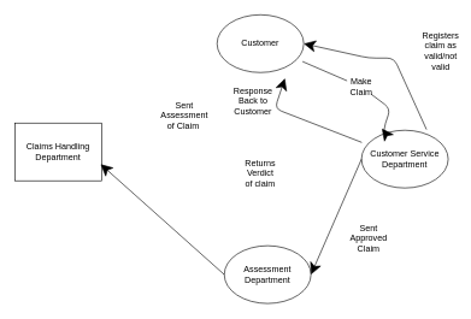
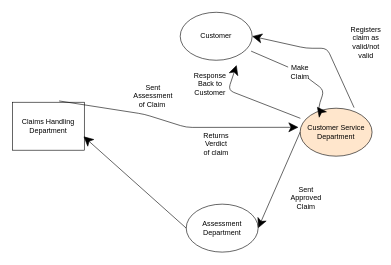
  <mxCell id="0" />
  <mxCell id="1" parent="0" />
  <mxCell id="2" value="Customer" style="ellipse;whiteSpace=wrap;html=1;hachureGap=4;pointerEvents=0;" vertex="1" parent="1"><mxGeometry x="300" y="20" width="120" height="80" as="geometry" /></mxCell>
- <mxCell id="3" value="Customer Service Department" style="ellipse;whiteSpace=wrap;html=1;hachureGap=4;pointerEvents=0;" vertex="1" parent="1"><mxGeometry x="500" y="180" width="120" height="80" as="geometry" /></mxCell>
+ <mxCell id="3" value="Customer Service Department" style="ellipse;whiteSpace=wrap;html=1;hachureGap=4;pointerEvents=0;fillColor=#ffe6cc;" vertex="1" parent="1"><mxGeometry x="500" y="180" width="120" height="80" as="geometry" /></mxCell>
  <mxCell id="4" value="Claims Handling Department" style="whiteSpace=wrap;html=1;hachureGap=4;pointerEvents=0;rounded=0;" vertex="1" parent="1"><mxGeometry x="20" y="170" width="120" height="80" as="geometry" /></mxCell>
  <mxCell id="5" value="Assessment Department" style="ellipse;whiteSpace=wrap;html=1;hachureGap=4;pointerEvents=0;" vertex="1" parent="1"><mxGeometry x="310" y="340" width="120" height="80" as="geometry" /></mxCell>
  <mxCell id="6" value="" style="endArrow=classic;html=1;startSize=14;endSize=14;targetPerimeterSpacing=8;startArrow=none;" edge="1" parent="1" source="7" target="3"><mxGeometry width="50" height="50" relative="1" as="geometry"><mxPoint x="370" y="230" as="sourcePoint" /><mxPoint x="420" y="180" as="targetPoint" /><Array as="points"><mxPoint x="540" y="150" /><mxPoint x="530" y="180" /></Array></mxGeometry></mxCell>
  <mxCell id="7" value="Make Claim" style="text;html=1;strokeColor=none;fillColor=none;align=center;verticalAlign=middle;whiteSpace=wrap;rounded=0;hachureGap=4;pointerEvents=0;" vertex="1" parent="1"><mxGeometry x="480" y="110" width="40" height="20" as="geometry" /></mxCell>
  <mxCell id="8" value="" style="endArrow=none;html=1;startSize=14;endSize=14;sourcePerimeterSpacing=8;" edge="1" parent="1" source="2" target="7"><mxGeometry width="50" height="50" relative="1" as="geometry"><mxPoint x="396.141" y="100.659" as="sourcePoint" /><mxPoint x="507.582" y="189.423" as="targetPoint" /><Array as="points" /></mxGeometry></mxCell>
  <mxCell id="9" value="Registers claim as valid/not valid" style="text;html=1;strokeColor=none;fillColor=none;align=center;verticalAlign=middle;whiteSpace=wrap;rounded=0;hachureGap=4;pointerEvents=0;" vertex="1" parent="1"><mxGeometry x="590" y="60" width="40" height="20" as="geometry" /></mxCell>
  <mxCell id="10" value="" style="endArrow=classic;html=1;startSize=14;endSize=14;sourcePerimeterSpacing=8;targetPerimeterSpacing=8;entryX=1;entryY=0.5;entryDx=0;entryDy=0;" edge="1" parent="1" target="2"><mxGeometry width="50" height="50" relative="1" as="geometry"><mxPoint x="590" y="179" as="sourcePoint" /><mxPoint x="420" y="140" as="targetPoint" /><Array as="points"><mxPoint x="545" y="80" /><mxPoint x="510" y="80" /></Array></mxGeometry></mxCell>
  <mxCell id="11" value="" style="endArrow=classic;html=1;startSize=14;endSize=14;sourcePerimeterSpacing=8;targetPerimeterSpacing=8;exitX=0;exitY=0.5;exitDx=0;exitDy=0;entryX=1;entryY=0.5;entryDx=0;entryDy=0;" edge="1" parent="1" source="3" target="5"><mxGeometry width="50" height="50" relative="1" as="geometry"><mxPoint x="370" y="190" as="sourcePoint" /><mxPoint x="420" y="140" as="targetPoint" /></mxGeometry></mxCell>
  <mxCell id="12" value="Sent Approved Claim" style="text;html=1;strokeColor=none;fillColor=none;align=center;verticalAlign=middle;whiteSpace=wrap;rounded=0;hachureGap=4;pointerEvents=0;" vertex="1" parent="1"><mxGeometry x="490" y="320" width="40" height="20" as="geometry" /></mxCell>
  <mxCell id="13" value="" style="endArrow=classic;html=1;startSize=14;endSize=14;sourcePerimeterSpacing=8;targetPerimeterSpacing=8;exitX=0;exitY=0.5;exitDx=0;exitDy=0;entryX=0.99;entryY=0.713;entryDx=0;entryDy=0;entryPerimeter=0;" edge="1" parent="1" source="5" target="4"><mxGeometry width="50" height="50" relative="1" as="geometry"><mxPoint x="370" y="160" as="sourcePoint" /><mxPoint x="420" y="110" as="targetPoint" /></mxGeometry></mxCell>
  <mxCell id="14" value="Sent Assessment of Claim&amp;nbsp;" style="text;html=1;strokeColor=none;fillColor=none;align=center;verticalAlign=middle;whiteSpace=wrap;rounded=0;hachureGap=4;pointerEvents=0;" vertex="1" parent="1"><mxGeometry x="235" y="150" width="40" height="20" as="geometry" /></mxCell>
+ <mxCell id="15" value="" style="endArrow=classic;html=1;startSize=14;endSize=14;sourcePerimeterSpacing=8;targetPerimeterSpacing=8;exitX=0.65;exitY=-0.027;exitDx=0;exitDy=0;exitPerimeter=0;entryX=-0.023;entryY=0.398;entryDx=0;entryDy=0;entryPerimeter=0;" edge="1" parent="1" source="4" target="3"><mxGeometry width="50" height="50" relative="1" as="geometry"><mxPoint x="370" y="140" as="sourcePoint" /><mxPoint x="420" y="90" as="targetPoint" /><Array as="points"><mxPoint x="240" y="190" /><mxPoint x="310" y="212" /></Array></mxGeometry></mxCell>
  <mxCell id="16" value="Returns Verdict of claim" style="text;html=1;strokeColor=none;fillColor=none;align=center;verticalAlign=middle;whiteSpace=wrap;rounded=0;hachureGap=4;pointerEvents=0;" vertex="1" parent="1"><mxGeometry x="340" y="230" width="40" height="20" as="geometry" /></mxCell>
  <mxCell id="17" value="" style="endArrow=classic;html=1;startSize=14;endSize=14;sourcePerimeterSpacing=8;targetPerimeterSpacing=8;" edge="1" parent="1" source="3"><mxGeometry width="50" height="50" relative="1" as="geometry"><mxPoint x="350" y="140" as="sourcePoint" /><mxPoint x="394" y="108" as="targetPoint" /><Array as="points"><mxPoint x="380" y="150" /></Array></mxGeometry></mxCell>
  <mxCell id="18" value="Response Back to Customer" style="text;html=1;strokeColor=none;fillColor=none;align=center;verticalAlign=middle;whiteSpace=wrap;rounded=0;hachureGap=4;pointerEvents=0;" vertex="1" parent="1"><mxGeometry x="330" y="130" width="40" height="20" as="geometry" /></mxCell>
